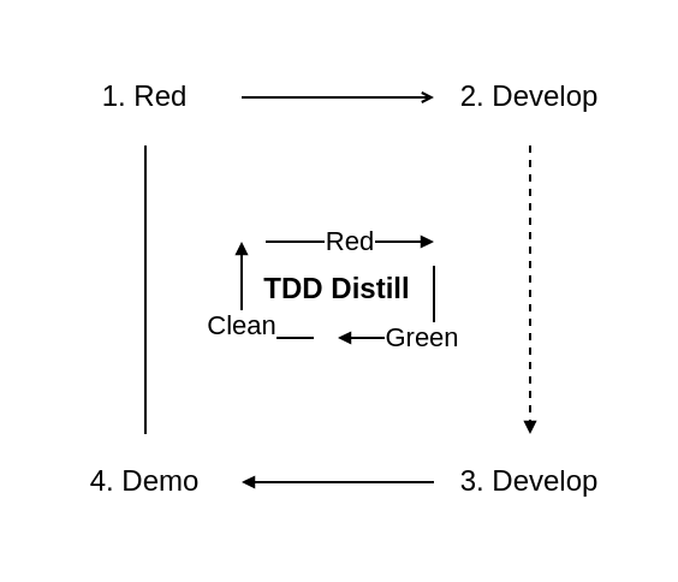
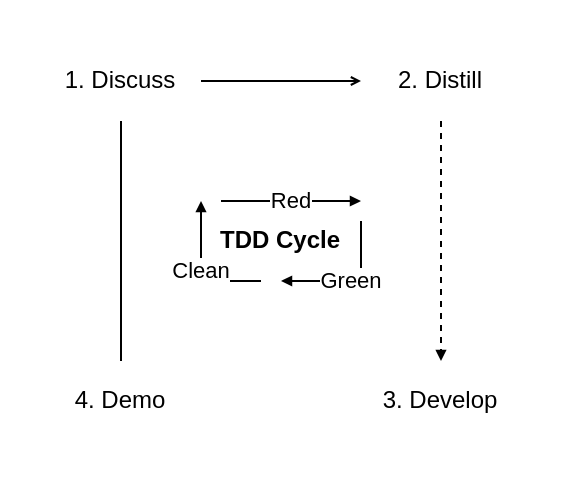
  <mxCell id="0" />
  <mxCell id="1" parent="0" />
  <mxCell id="2" style="edgeStyle=none;html=1;exitX=1;exitY=0.5;exitDx=0;exitDy=0;entryX=0;entryY=0.5;entryDx=0;entryDy=0;endArrow=open;endFill=1;startSize=3;endSize=3;" edge="1" parent="1" source="3" target="5"><mxGeometry relative="1" as="geometry" /></mxCell>
- <mxCell id="3" value="1. Red" style="rounded=0;whiteSpace=wrap;html=1;strokeColor=none;fillColor=none;" vertex="1" parent="1"><mxGeometry x="20" y="20" width="80" height="40" as="geometry" /></mxCell>
+ <mxCell id="3" value="1. Discuss" style="rounded=0;whiteSpace=wrap;html=1;strokeColor=none;fillColor=none;" vertex="1" parent="1"><mxGeometry x="20" y="20" width="80" height="40" as="geometry" /></mxCell>
  <mxCell id="4" style="edgeStyle=none;html=1;exitX=0.5;exitY=1;exitDx=0;exitDy=0;entryX=0.5;entryY=0;entryDx=0;entryDy=0;endArrow=block;endFill=1;startSize=3;endSize=3;dashed=1;" edge="1" parent="1" source="5" target="7"><mxGeometry relative="1" as="geometry" /></mxCell>
- <mxCell id="5" value="2. Develop" style="rounded=0;whiteSpace=wrap;html=1;strokeColor=none;fillColor=none;" vertex="1" parent="1"><mxGeometry x="180" y="20" width="80" height="40" as="geometry" /></mxCell>
- <mxCell id="6" style="edgeStyle=none;html=1;exitX=0;exitY=0.5;exitDx=0;exitDy=0;entryX=1;entryY=0.5;entryDx=0;entryDy=0;endArrow=block;endFill=1;startSize=3;endSize=3;" edge="1" parent="1" source="7" target="9"><mxGeometry relative="1" as="geometry" /></mxCell>
+ <mxCell id="5" value="2. Distill" style="rounded=0;whiteSpace=wrap;html=1;strokeColor=none;fillColor=none;" vertex="1" parent="1"><mxGeometry x="180" y="20" width="80" height="40" as="geometry" /></mxCell>
  <mxCell id="7" value="3. Develop" style="rounded=0;whiteSpace=wrap;html=1;strokeColor=none;fillColor=none;" vertex="1" parent="1"><mxGeometry x="180" y="180" width="80" height="40" as="geometry" /></mxCell>
  <mxCell id="8" style="edgeStyle=none;html=1;exitX=0.5;exitY=0;exitDx=0;exitDy=0;entryX=0.5;entryY=1;entryDx=0;entryDy=0;endArrow=none;endFill=1;startSize=3;endSize=3;" edge="1" parent="1" source="9" target="3"><mxGeometry relative="1" as="geometry" /></mxCell>
  <mxCell id="9" value="4. Demo" style="rounded=0;whiteSpace=wrap;html=1;strokeColor=none;fillColor=none;" vertex="1" parent="1"><mxGeometry x="20" y="180" width="80" height="40" as="geometry" /></mxCell>
  <mxCell id="10" value="" style="group" vertex="1" connectable="0" parent="1"><mxGeometry x="100" y="100" width="80" height="40" as="geometry" /></mxCell>
- <mxCell id="11" value="&lt;b&gt;TDD Distill&lt;/b&gt;" style="rounded=0;whiteSpace=wrap;html=1;strokeColor=none;fillColor=none;" vertex="1" parent="10"><mxGeometry width="80" height="40" as="geometry" /></mxCell>
+ <mxCell id="11" value="&lt;b&gt;TDD Cycle&lt;/b&gt;" style="rounded=0;whiteSpace=wrap;html=1;strokeColor=none;fillColor=none;" vertex="1" parent="10"><mxGeometry width="80" height="40" as="geometry" /></mxCell>
  <mxCell id="12" value="Red" style="endArrow=block;html=1;startSize=3;endSize=3;entryX=1;entryY=0;entryDx=0;entryDy=0;endFill=1;" edge="1" parent="10" target="11"><mxGeometry width="50" height="50" relative="1" as="geometry"><mxPoint x="10" as="sourcePoint" /><mxPoint x="70" y="10" as="targetPoint" /></mxGeometry></mxCell>
  <mxCell id="13" value="Green" style="endArrow=block;html=1;startSize=3;endSize=3;exitX=1;exitY=0.25;exitDx=0;exitDy=0;endFill=1;entryX=0.5;entryY=1;entryDx=0;entryDy=0;rounded=0;" edge="1" parent="10" source="11" target="11"><mxGeometry width="50" height="50" relative="1" as="geometry"><mxPoint x="10" y="10" as="sourcePoint" /><mxPoint x="50" y="40" as="targetPoint" /><Array as="points"><mxPoint x="80" y="40" /></Array></mxGeometry></mxCell>
  <mxCell id="14" value="Clean" style="endArrow=block;html=1;startSize=3;endSize=3;entryX=0;entryY=0;entryDx=0;entryDy=0;endFill=1;rounded=0;" edge="1" parent="10" target="11"><mxGeometry width="50" height="50" relative="1" as="geometry"><mxPoint x="30" y="40" as="sourcePoint" /><mxPoint x="50" y="50" as="targetPoint" /><Array as="points"><mxPoint y="40" /></Array></mxGeometry></mxCell>
